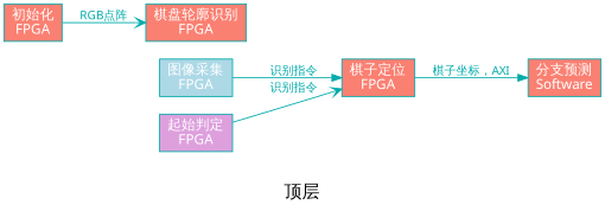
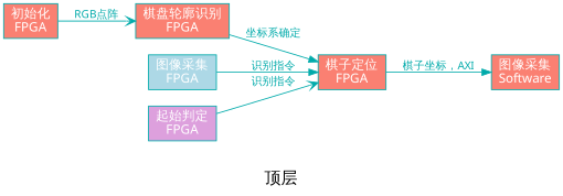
  digraph {
    fontname=MSYaHei
    fontsize=18
    label="顶层"
    rank=min
    rankdir=LR
    node [color="#00AAAA" fillcolor=salmon fontcolor=white fontname=MSYaHei fontsize=14 shape=box style=filled]
    edge [arrowhead=normal color="#00AAAA" fontcolor="#00AAAA" fontname=SimHei fontsize=12]
    n1 [label="初始化\nFPGA"]
    n2 [label="棋盘轮廓识别\nFPGA"]
    n3 [label="棋子定位\nFPGA"]
    n4 [fillcolor=lightblue label="图像采集\nFPGA"]
-   n5 [label="分支预测\nSoftware"]
+   n5 [label="图像采集\nSoftware"]
    n6 [fillcolor=plum label="起始判定\nFPGA"]
    n1 -> n2 [arrowhead=vee label="RGB点阵"]
+   n2 -> n3 [label="坐标系确定"]
    n3 -> n5 [label="棋子坐标，AXI"]
    n4 -> n3 [label="识别指令"]
    n6 -> n3 [arrowhead=vee label="识别指令"]
  }
